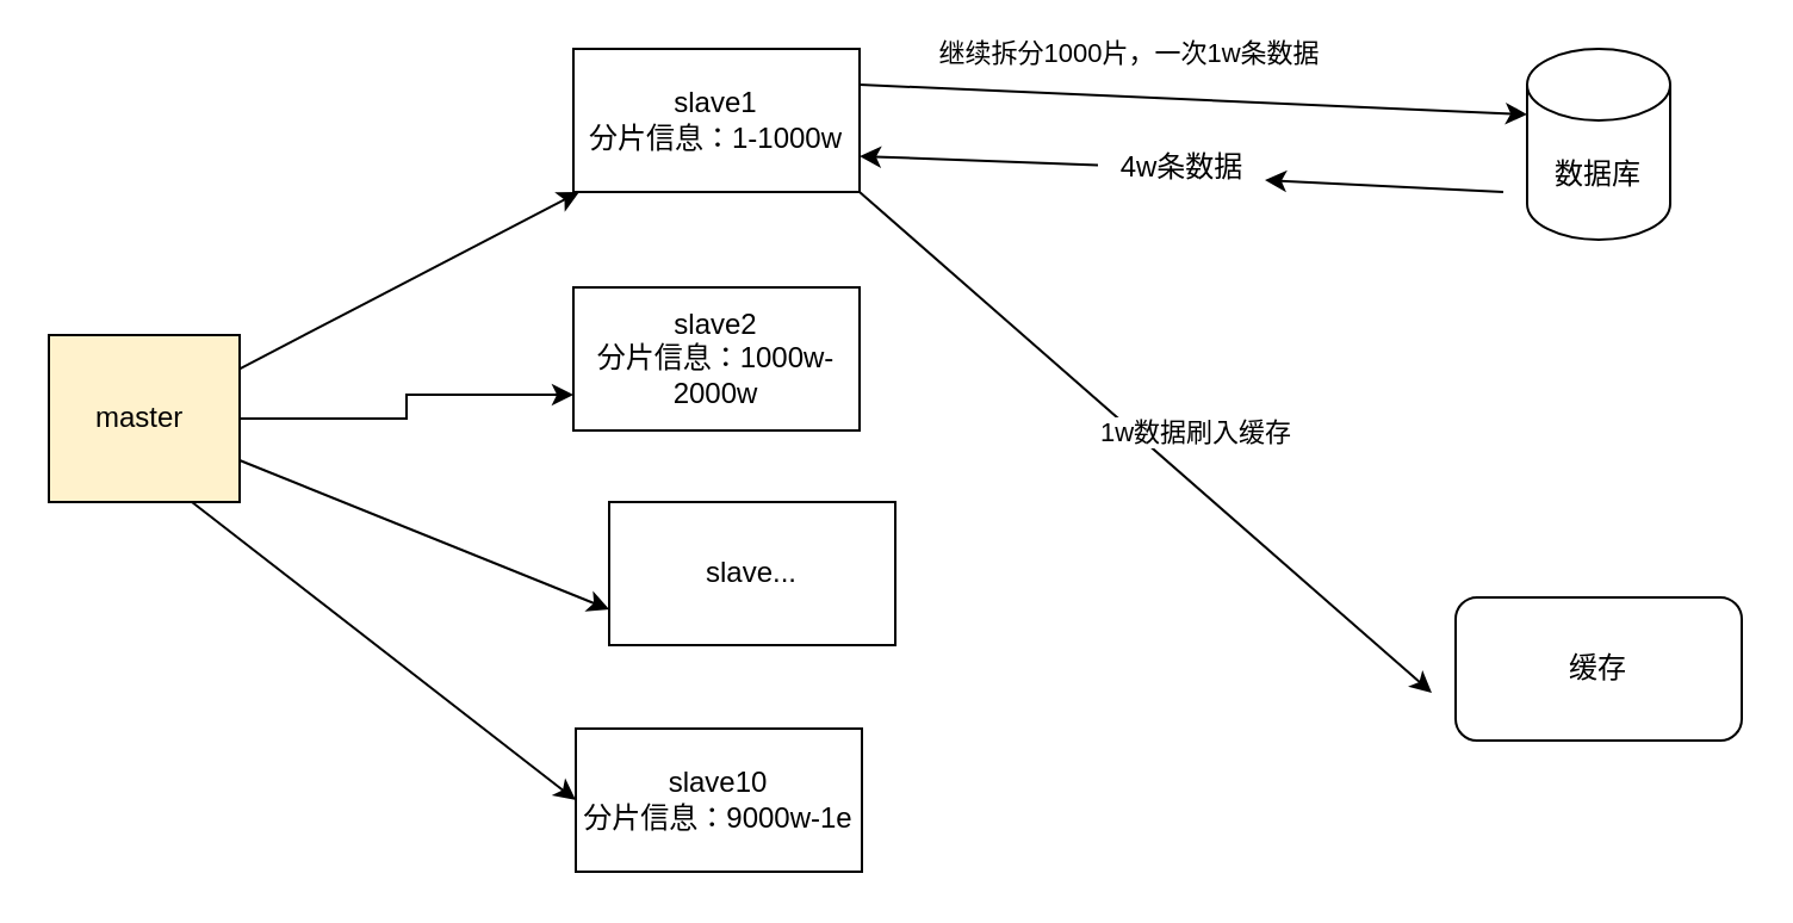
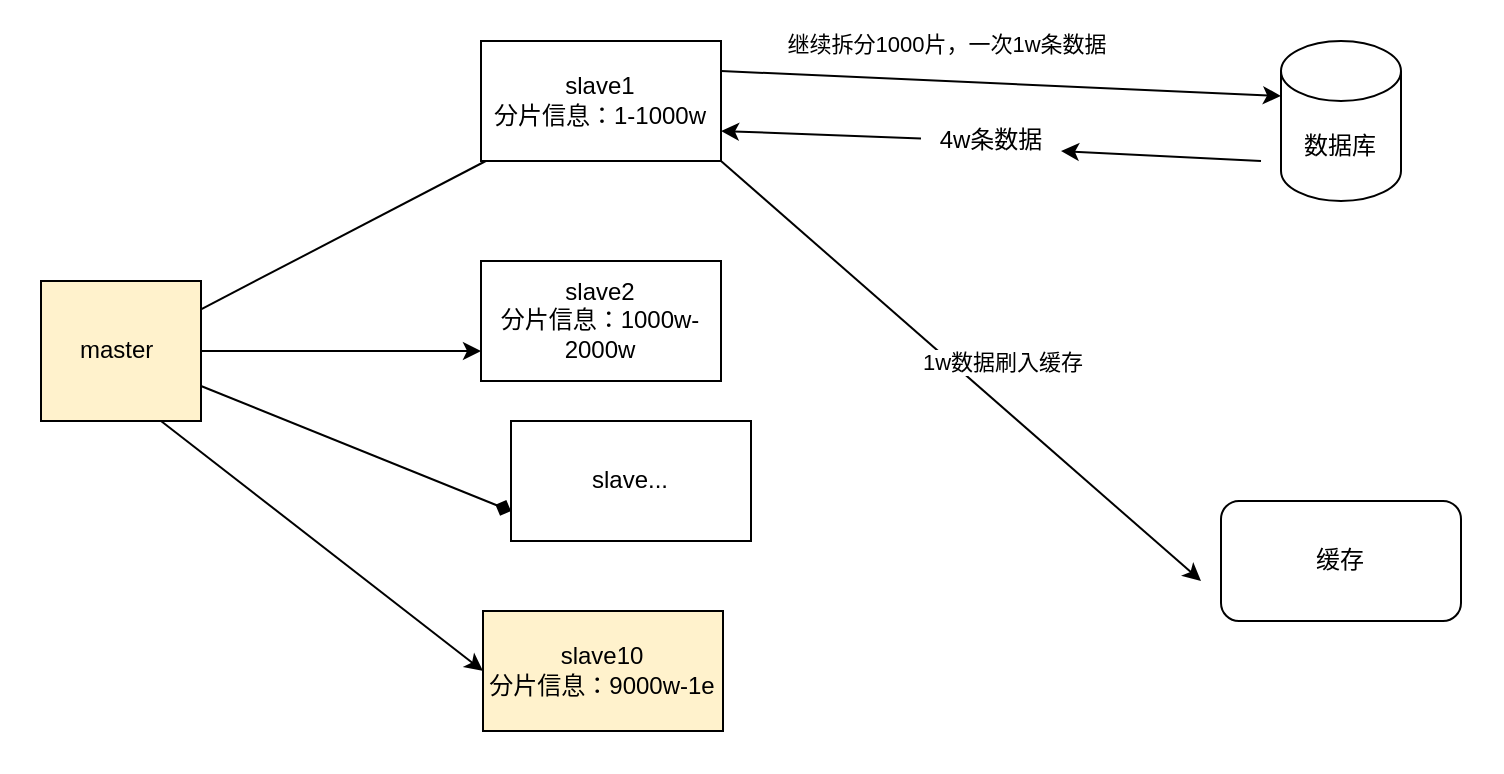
  <mxCell id="0" />
  <mxCell id="1" parent="0" />
  <mxCell id="2" style="edgeStyle=orthogonalEdgeStyle;rounded=0;orthogonalLoop=1;jettySize=auto;html=1;exitX=1;exitY=0.5;exitDx=0;exitDy=0;entryX=0;entryY=0.75;entryDx=0;entryDy=0;" edge="1" parent="1" source="3" target="5"><mxGeometry relative="1" as="geometry" /></mxCell>
  <mxCell id="3" value="master&amp;nbsp;&lt;br&gt;" style="rounded=0;whiteSpace=wrap;html=1;fillColor=#fff2cc;" vertex="1" parent="1"><mxGeometry x="20" y="140" width="80" height="70" as="geometry" /></mxCell>
  <mxCell id="4" value="slave1&lt;br&gt;分片信息：1-1000w" style="rounded=0;whiteSpace=wrap;html=1;" vertex="1" parent="1"><mxGeometry x="240" y="20" width="120" height="60" as="geometry" /></mxCell>
- <mxCell id="5" value="slave2&lt;br&gt;分片信息：1000w-2000w" style="rounded=0;whiteSpace=wrap;html=1;" vertex="1" parent="1"><mxGeometry x="240" y="120" width="120" height="60" as="geometry" /></mxCell>
- <mxCell id="6" value="slave10&lt;br&gt;分片信息：9000w-1e" style="rounded=0;whiteSpace=wrap;html=1;" vertex="1" parent="1"><mxGeometry x="241" y="305" width="120" height="60" as="geometry" /></mxCell>
+ <mxCell id="5" value="slave2&lt;br&gt;分片信息：1000w-2000w" style="rounded=0;whiteSpace=wrap;html=1;" vertex="1" parent="1"><mxGeometry x="240" y="130" width="120" height="60" as="geometry" /></mxCell>
+ <mxCell id="6" value="slave10&lt;br&gt;分片信息：9000w-1e" style="rounded=0;whiteSpace=wrap;html=1;fillColor=#fff2cc;" vertex="1" parent="1"><mxGeometry x="241" y="305" width="120" height="60" as="geometry" /></mxCell>
  <mxCell id="7" value="" style="endArrow=classic;html=1;entryX=0;entryY=0.5;entryDx=0;entryDy=0;exitX=0.75;exitY=1;exitDx=0;exitDy=0;" edge="1" parent="1" source="3" target="6"><mxGeometry width="50" height="50" relative="1" as="geometry"><mxPoint x="130" y="260" as="sourcePoint" /><mxPoint x="180" y="210" as="targetPoint" /></mxGeometry></mxCell>
  <mxCell id="8" value="slave..." style="rounded=0;whiteSpace=wrap;html=1;" vertex="1" parent="1"><mxGeometry x="255" y="210" width="120" height="60" as="geometry" /></mxCell>
- <mxCell id="9" value="" style="endArrow=classic;html=1;exitX=1;exitY=0.75;exitDx=0;exitDy=0;entryX=0;entryY=0.75;entryDx=0;entryDy=0;" edge="1" parent="1" source="3" target="8"><mxGeometry width="50" height="50" relative="1" as="geometry"><mxPoint x="310" y="230" as="sourcePoint" /><mxPoint x="360" y="180" as="targetPoint" /></mxGeometry></mxCell>
- <mxCell id="10" value="" style="endArrow=classic;html=1;" edge="1" parent="1" source="3" target="4"><mxGeometry width="50" height="50" relative="1" as="geometry"><mxPoint x="310" y="220" as="sourcePoint" /><mxPoint x="360" y="170" as="targetPoint" /></mxGeometry></mxCell>
+ <mxCell id="9" value="" style="endArrow=diamond;html=1;exitX=1;exitY=0.75;exitDx=0;exitDy=0;entryX=0;entryY=0.75;entryDx=0;entryDy=0;" edge="1" parent="1" source="3" target="8"><mxGeometry width="50" height="50" relative="1" as="geometry"><mxPoint x="310" y="230" as="sourcePoint" /><mxPoint x="360" y="180" as="targetPoint" /></mxGeometry></mxCell>
+ <mxCell id="10" value="" style="endArrow=none;html=1;" edge="1" parent="1" source="3" target="4"><mxGeometry width="50" height="50" relative="1" as="geometry"><mxPoint x="310" y="220" as="sourcePoint" /><mxPoint x="360" y="170" as="targetPoint" /></mxGeometry></mxCell>
  <mxCell id="11" value="数据库" style="shape=cylinder3;whiteSpace=wrap;html=1;boundedLbl=1;backgroundOutline=1;size=15;" vertex="1" parent="1"><mxGeometry x="640" y="20" width="60" height="80" as="geometry" /></mxCell>
  <mxCell id="12" value="缓存" style="rounded=1;whiteSpace=wrap;html=1;" vertex="1" parent="1"><mxGeometry x="610" y="250" width="120" height="60" as="geometry" /></mxCell>
  <mxCell id="13" value="" style="endArrow=classic;html=1;exitX=1;exitY=0.25;exitDx=0;exitDy=0;entryX=0;entryY=0;entryDx=0;entryDy=27.5;entryPerimeter=0;" edge="1" parent="1" source="4" target="11"><mxGeometry width="50" height="50" relative="1" as="geometry"><mxPoint x="370" y="250" as="sourcePoint" /><mxPoint x="630" y="80" as="targetPoint" /><Array as="points" /></mxGeometry></mxCell>
  <mxCell id="14" value="继续拆分1000片，一次1w条数据" style="edgeLabel;html=1;align=center;verticalAlign=middle;resizable=0;points=[];" vertex="1" connectable="0" parent="13"><mxGeometry x="-0.73" y="-1" relative="1" as="geometry"><mxPoint x="74.85" y="-16.59" as="offset" /></mxGeometry></mxCell>
  <mxCell id="15" value="" style="endArrow=classic;html=1;entryX=1;entryY=0.75;entryDx=0;entryDy=0;" edge="1" parent="1" source="16" target="4"><mxGeometry width="50" height="50" relative="1" as="geometry"><mxPoint x="630" y="80" as="sourcePoint" /><mxPoint x="470" y="80" as="targetPoint" /><Array as="points" /></mxGeometry></mxCell>
  <mxCell id="16" value="4w条数据" style="text;html=1;align=center;verticalAlign=middle;resizable=0;points=[];autosize=1;" vertex="1" parent="1"><mxGeometry x="460" y="60" width="70" height="20" as="geometry" /></mxCell>
  <mxCell id="17" value="" style="endArrow=classic;html=1;entryX=1;entryY=0.75;entryDx=0;entryDy=0;" edge="1" parent="1" target="16"><mxGeometry width="50" height="50" relative="1" as="geometry"><mxPoint x="630" y="80" as="sourcePoint" /><mxPoint x="360" y="65" as="targetPoint" /><Array as="points" /></mxGeometry></mxCell>
  <mxCell id="18" value="" style="endArrow=classic;html=1;exitX=1;exitY=1;exitDx=0;exitDy=0;" edge="1" parent="1" source="4"><mxGeometry width="50" height="50" relative="1" as="geometry"><mxPoint x="370" y="250" as="sourcePoint" /><mxPoint x="600" y="290" as="targetPoint" /></mxGeometry></mxCell>
  <mxCell id="19" value="1w数据刷入缓存" style="edgeLabel;html=1;align=center;verticalAlign=middle;resizable=0;points=[];" vertex="1" connectable="0" parent="18"><mxGeometry x="0.093" y="-2" relative="1" as="geometry"><mxPoint x="10.37" y="-16.08" as="offset" /></mxGeometry></mxCell>
